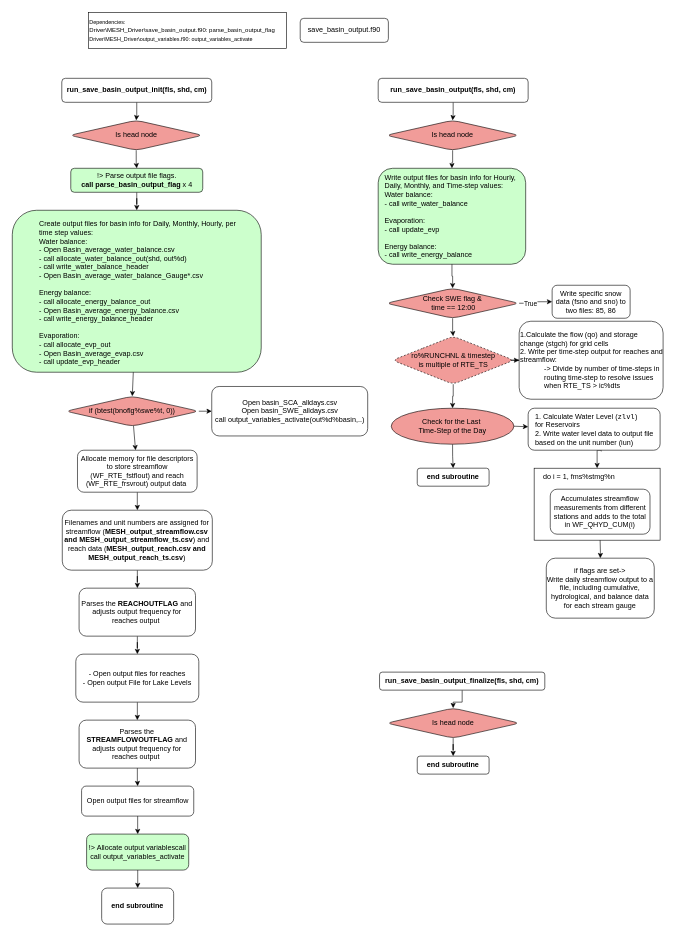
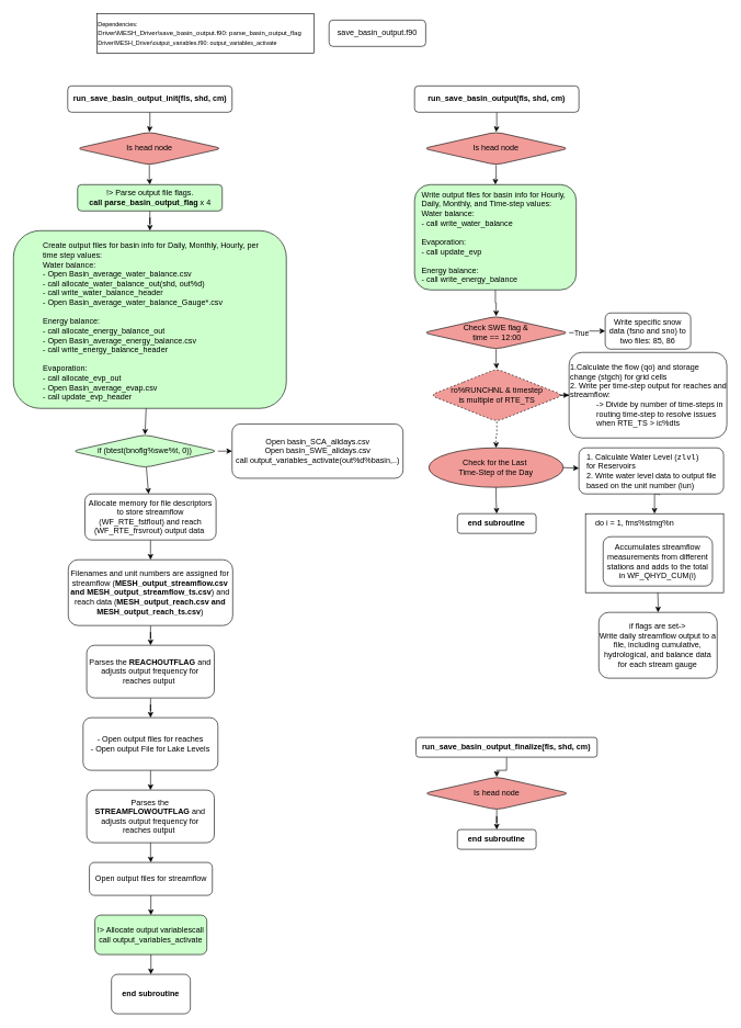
  <mxCell id="0" />
  <mxCell id="1" parent="0" />
  <mxCell id="2" style="edgeStyle=orthogonalEdgeStyle;rounded=0;orthogonalLoop=1;jettySize=auto;html=1;exitX=0.5;exitY=1;exitDx=0;exitDy=0;" parent="1" source="3" target="6" edge="1"><mxGeometry relative="1" as="geometry" /></mxCell>
  <mxCell id="3" value="run_save_basin_output_init(fls, shd, cm)" style="rounded=1;whiteSpace=wrap;html=1;fontStyle=1" parent="1" vertex="1"><mxGeometry x="102.5" y="130" width="250" height="40" as="geometry" /></mxCell>
  <mxCell id="4" value="&lt;div&gt;&lt;font style=&quot;font-size: 9px;&quot;&gt;Dependencies:&lt;/font&gt;&lt;/div&gt;&lt;div&gt;&lt;font style=&quot;&quot;&gt;&lt;font size=&quot;1&quot;&gt;Driver\MESH_Driver\save_basin_output.f90: parse_basin_output_flag&lt;/font&gt;&lt;br&gt;&lt;/font&gt;&lt;/div&gt;&lt;div&gt;&lt;font style=&quot;font-size: 9px;&quot;&gt;Driver\MESH_Driver\output_variables.f90: output_variables_activate&lt;/font&gt;&lt;br&gt;&lt;/div&gt;" style="rounded=0;whiteSpace=wrap;html=1;align=left;" parent="1" vertex="1"><mxGeometry x="147" y="20" width="330" height="60" as="geometry" /></mxCell>
  <mxCell id="5" style="edgeStyle=orthogonalEdgeStyle;rounded=0;orthogonalLoop=1;jettySize=auto;html=1;exitX=0.5;exitY=1;exitDx=0;exitDy=0;" parent="1" source="6" target="8" edge="1"><mxGeometry relative="1" as="geometry" /></mxCell>
  <mxCell id="6" value="&lt;span style=&quot;font-weight: normal;&quot;&gt;Is head node&lt;/span&gt;" style="rhombus;whiteSpace=wrap;html=1;rounded=1;fontStyle=1;fillColor=#F19C99;" parent="1" vertex="1"><mxGeometry x="115.69" y="200" width="221.81" height="50" as="geometry" /></mxCell>
  <mxCell id="7" value="" style="edgeStyle=orthogonalEdgeStyle;rounded=0;orthogonalLoop=1;jettySize=auto;html=1;exitX=0.5;exitY=1;exitDx=0;exitDy=0;" parent="1" source="8" target="10" edge="1"><mxGeometry relative="1" as="geometry"><mxPoint x="222.5" y="340" as="sourcePoint" /></mxGeometry></mxCell>
  <mxCell id="8" value="&lt;span style=&quot;font-weight: normal;&quot;&gt;!&amp;gt; Parse output file flags.&lt;/span&gt;&lt;div&gt;call parse_basin_output_flag&amp;nbsp;&lt;span style=&quot;font-weight: 400; background-color: initial;&quot;&gt;x 4&lt;/span&gt;&lt;br&gt;&lt;/div&gt;" style="rounded=1;whiteSpace=wrap;html=1;fontStyle=1;fillColor=#CCFFCC;" parent="1" vertex="1"><mxGeometry x="117.5" y="280" width="220" height="40" as="geometry" /></mxCell>
  <mxCell id="9" value="" style="group" parent="1" vertex="1" connectable="0"><mxGeometry x="20" y="350" width="415" height="270" as="geometry" /></mxCell>
  <mxCell id="10" value="&lt;div&gt;&lt;div style=&quot;text-align: left;&quot;&gt;&lt;br&gt;&lt;/div&gt;&lt;/div&gt;" style="whiteSpace=wrap;html=1;fillColor=#CCFFCC;rounded=1;fontStyle=1;" parent="9" vertex="1"><mxGeometry width="415" height="270" as="geometry" /></mxCell>
  <mxCell id="11" value="&lt;div&gt;Create output files for basin info for Daily, Monthly, Hourly, per time step values:&lt;/div&gt;&lt;div&gt;Water balance:&lt;/div&gt;&lt;div&gt;- Open Basin_average_water_balance.csv&lt;/div&gt;&lt;div&gt;- call allocate_water_balance_out(shd, out%d)&lt;/div&gt;&lt;div&gt;&lt;span style=&quot;background-color: initial;&quot;&gt;- call write_water_balance_header&lt;/span&gt;&lt;br&gt;&lt;/div&gt;&lt;div&gt;- Open Basin_average_water_balance_Gauge*.csv&lt;span style=&quot;background-color: initial;&quot;&gt;&lt;br&gt;&lt;/span&gt;&lt;/div&gt;&lt;div&gt;&lt;br&gt;&lt;/div&gt;&lt;div&gt;Energy balance:&lt;/div&gt;&lt;div&gt;- call allocate_energy_balance_out&lt;/div&gt;&lt;div&gt;- Open Basin_average_energy_balance.csv&lt;br&gt;&lt;/div&gt;&lt;div&gt;- call write_energy_balance_header&lt;/div&gt;&lt;div&gt;&lt;br&gt;&lt;/div&gt;&lt;div&gt;Evaporation:&lt;/div&gt;&lt;div&gt;- call allocate_evp_out&lt;br&gt;&lt;/div&gt;&lt;div&gt;- Open Basin_average_evap.csv&lt;br&gt;&lt;/div&gt;&lt;div&gt;- call update_evp_header&lt;/div&gt;&lt;div&gt;&lt;br&gt;&lt;/div&gt;" style="text;html=1;align=left;verticalAlign=middle;whiteSpace=wrap;rounded=0;" parent="9" vertex="1"><mxGeometry x="43" y="30" width="337" height="230" as="geometry" /></mxCell>
  <mxCell id="12" value="Open&amp;nbsp;basin_SCA_alldays.csv&lt;div&gt;Open&amp;nbsp;basin_SWE_alldays.csv&lt;br&gt;call output_variables_activate(out%d%basin,..)&lt;br&gt;&lt;/div&gt;" style="rounded=1;whiteSpace=wrap;html=1;" parent="1" vertex="1"><mxGeometry x="352.5" y="643.75" width="260" height="82.5" as="geometry" /></mxCell>
  <mxCell id="13" style="edgeStyle=orthogonalEdgeStyle;rounded=0;orthogonalLoop=1;jettySize=auto;html=1;exitX=1;exitY=0.5;exitDx=0;exitDy=0;entryX=0;entryY=0.5;entryDx=0;entryDy=0;" parent="1" source="15" target="12" edge="1"><mxGeometry relative="1" as="geometry" /></mxCell>
  <mxCell id="14" value="" style="rounded=0;orthogonalLoop=1;jettySize=auto;html=1;" parent="1" source="15" target="18" edge="1"><mxGeometry relative="1" as="geometry" /></mxCell>
- <mxCell id="15" value="&lt;span style=&quot;font-weight: 400;&quot;&gt;if (btest(bnoflg%swe%t, 0))&lt;/span&gt;" style="rhombus;whiteSpace=wrap;html=1;rounded=1;fontStyle=1;fillColor=#F19C99;" parent="1" vertex="1"><mxGeometry x="109.12" y="660" width="221.81" height="50" as="geometry" /></mxCell>
+ <mxCell id="15" value="&lt;span style=&quot;font-weight: 400;&quot;&gt;if (btest(bnoflg%swe%t, 0))&lt;/span&gt;" style="rhombus;whiteSpace=wrap;html=1;rounded=1;fontStyle=1;fillColor=#ccffcc;" parent="1" vertex="1"><mxGeometry x="109.12" y="660" width="221.81" height="50" as="geometry" /></mxCell>
  <mxCell id="16" style="rounded=0;orthogonalLoop=1;jettySize=auto;html=1;entryX=0.5;entryY=0;entryDx=0;entryDy=0;" parent="1" source="10" target="15" edge="1"><mxGeometry relative="1" as="geometry" /></mxCell>
  <mxCell id="17" value="" style="edgeStyle=orthogonalEdgeStyle;rounded=0;orthogonalLoop=1;jettySize=auto;html=1;" parent="1" source="18" target="20" edge="1"><mxGeometry relative="1" as="geometry" /></mxCell>
  <mxCell id="18" value="&lt;div&gt;&lt;span style=&quot;font-weight: 400;&quot;&gt;Allocate memory for file descriptors to store streamflow (&lt;/span&gt;&lt;span style=&quot;background-color: initial; font-weight: 400;&quot;&gt;WF_RTE_fstflout)&amp;nbsp;&lt;/span&gt;&lt;span style=&quot;font-weight: 400; background-color: initial;&quot;&gt;and reach (&lt;/span&gt;&lt;span style=&quot;background-color: initial; font-weight: 400;&quot;&gt;WF_RTE_frsvrout)&lt;/span&gt;&lt;span style=&quot;background-color: initial; font-weight: 400;&quot;&gt;&amp;nbsp;output data&amp;nbsp;&lt;/span&gt;&lt;/div&gt;" style="whiteSpace=wrap;html=1;fillColor=#FFFFFF;rounded=1;fontStyle=1;" parent="1" vertex="1"><mxGeometry x="128.69" y="750" width="199.43" height="70" as="geometry" /></mxCell>
  <mxCell id="19" value="" style="edgeStyle=orthogonalEdgeStyle;rounded=0;orthogonalLoop=1;jettySize=auto;html=1;" parent="1" source="20" target="22" edge="1"><mxGeometry relative="1" as="geometry" /></mxCell>
  <mxCell id="20" value="&lt;span style=&quot;font-weight: normal;&quot;&gt;Filenames and unit numbers are assigned for streamflow (&lt;/span&gt;MESH_output_streamflow.csv and MESH_output_streamflow_ts.csv&lt;span style=&quot;font-weight: normal;&quot;&gt;) and reach data (&lt;/span&gt;MESH_output_reach.csv and MESH_output_reach_ts.csv&lt;span style=&quot;font-weight: normal;&quot;&gt;)&lt;/span&gt;" style="whiteSpace=wrap;html=1;fillColor=#FFFFFF;rounded=1;fontStyle=1;" parent="1" vertex="1"><mxGeometry x="103.35" y="850" width="250.12" height="100" as="geometry" /></mxCell>
  <mxCell id="21" value="" style="edgeStyle=orthogonalEdgeStyle;rounded=0;orthogonalLoop=1;jettySize=auto;html=1;" parent="1" source="22" target="24" edge="1"><mxGeometry relative="1" as="geometry" /></mxCell>
  <mxCell id="22" value="&lt;span style=&quot;font-weight: normal;&quot;&gt;Parses the&lt;/span&gt; REACHOUTFLAG &lt;span style=&quot;font-weight: normal;&quot;&gt;and adjusts output frequency for reaches output&amp;nbsp;&lt;/span&gt;" style="whiteSpace=wrap;html=1;fillColor=#FFFFFF;rounded=1;fontStyle=1;" parent="1" vertex="1"><mxGeometry x="131.36" y="980" width="194.09" height="80" as="geometry" /></mxCell>
  <mxCell id="23" style="edgeStyle=orthogonalEdgeStyle;rounded=0;orthogonalLoop=1;jettySize=auto;html=1;entryX=0.5;entryY=0;entryDx=0;entryDy=0;" parent="1" source="24" target="26" edge="1"><mxGeometry relative="1" as="geometry" /></mxCell>
  <mxCell id="24" value="&lt;span style=&quot;font-weight: normal;&quot;&gt;- Open output files for reaches&lt;/span&gt;&lt;div&gt;&lt;span style=&quot;font-weight: 400;&quot;&gt;- Open output File for Lake Levels&lt;/span&gt;&lt;br&gt;&lt;/div&gt;" style="whiteSpace=wrap;html=1;fillColor=#FFFFFF;rounded=1;fontStyle=1;" parent="1" vertex="1"><mxGeometry x="125.88" y="1090" width="205.05" height="80" as="geometry" /></mxCell>
  <mxCell id="25" style="edgeStyle=orthogonalEdgeStyle;rounded=0;orthogonalLoop=1;jettySize=auto;html=1;entryX=0.5;entryY=0;entryDx=0;entryDy=0;" parent="1" source="26" target="28" edge="1"><mxGeometry relative="1" as="geometry" /></mxCell>
  <mxCell id="26" value="&lt;span style=&quot;font-weight: normal;&quot;&gt;Parses the&lt;/span&gt; STREAMFLOWOUTFLAG&amp;nbsp;&lt;span style=&quot;font-weight: normal;&quot;&gt;and adjusts output frequency for reaches output&amp;nbsp;&lt;/span&gt;" style="whiteSpace=wrap;html=1;fillColor=#FFFFFF;rounded=1;fontStyle=1;" parent="1" vertex="1"><mxGeometry x="131.36" y="1200" width="194.09" height="80" as="geometry" /></mxCell>
  <mxCell id="27" value="" style="edgeStyle=orthogonalEdgeStyle;rounded=0;orthogonalLoop=1;jettySize=auto;html=1;" parent="1" source="28" target="30" edge="1"><mxGeometry relative="1" as="geometry" /></mxCell>
  <mxCell id="28" value="&lt;span style=&quot;font-weight: normal;&quot;&gt;Open output files for streamflow&lt;/span&gt;" style="whiteSpace=wrap;html=1;fillColor=#FFFFFF;rounded=1;fontStyle=1;" parent="1" vertex="1"><mxGeometry x="135.5" y="1310" width="187" height="50" as="geometry" /></mxCell>
  <mxCell id="29" value="" style="edgeStyle=orthogonalEdgeStyle;rounded=0;orthogonalLoop=1;jettySize=auto;html=1;" parent="1" source="30" target="31" edge="1"><mxGeometry relative="1" as="geometry" /></mxCell>
  <mxCell id="30" value="&lt;div&gt;&lt;span style=&quot;background-color: initial; font-weight: 400;&quot;&gt;!&amp;gt; Allocate output variables&lt;/span&gt;&lt;span style=&quot;background-color: initial; font-weight: normal;&quot;&gt;call call output_variables_activate&lt;/span&gt;&lt;br&gt;&lt;/div&gt;" style="whiteSpace=wrap;html=1;fillColor=#CCFFCC;rounded=1;fontStyle=1;" parent="1" vertex="1"><mxGeometry x="143.87" y="1390" width="170.25" height="60" as="geometry" /></mxCell>
  <mxCell id="31" value="end subroutine" style="whiteSpace=wrap;html=1;fillColor=#FFFFFF;rounded=1;fontStyle=1;" parent="1" vertex="1"><mxGeometry x="169.005" y="1480" width="120" height="60" as="geometry" /></mxCell>
  <mxCell id="32" value="save_basin_output.f90" style="rounded=1;whiteSpace=wrap;html=1;fillColor=#ffffff;" parent="1" vertex="1"><mxGeometry x="500" y="30" width="147" height="40" as="geometry" /></mxCell>
  <mxCell id="33" style="edgeStyle=orthogonalEdgeStyle;rounded=0;orthogonalLoop=1;jettySize=auto;html=1;exitX=0.5;exitY=1;exitDx=0;exitDy=0;" parent="1" source="34" target="36" edge="1"><mxGeometry relative="1" as="geometry" /></mxCell>
  <mxCell id="34" value="run_save_basin_output(fls, shd, cm)" style="rounded=1;whiteSpace=wrap;html=1;fontStyle=1" parent="1" vertex="1"><mxGeometry x="630" y="130" width="250" height="40" as="geometry" /></mxCell>
  <mxCell id="35" value="" style="edgeStyle=orthogonalEdgeStyle;rounded=0;orthogonalLoop=1;jettySize=auto;html=1;entryX=0.5;entryY=0;entryDx=0;entryDy=0;" parent="1" source="36" target="38" edge="1"><mxGeometry relative="1" as="geometry"><mxPoint x="755" y="280" as="targetPoint" /></mxGeometry></mxCell>
  <mxCell id="36" value="&lt;span style=&quot;font-weight: normal;&quot;&gt;Is head node&lt;/span&gt;" style="rhombus;whiteSpace=wrap;html=1;rounded=1;fontStyle=1;fillColor=#F19C99;" parent="1" vertex="1"><mxGeometry x="643.19" y="200" width="221.81" height="50" as="geometry" /></mxCell>
  <mxCell id="37" value="" style="group;fillColor=#FFFFFF;" parent="1" vertex="1" connectable="0"><mxGeometry x="630" y="280" width="245.9" height="160" as="geometry" /></mxCell>
  <mxCell id="38" value="&lt;div&gt;&lt;br&gt;&lt;/div&gt;" style="rounded=1;whiteSpace=wrap;html=1;fontStyle=1;fillColor=#CCFFCC;" parent="37" vertex="1"><mxGeometry width="245.9" height="160" as="geometry" /></mxCell>
  <mxCell id="39" value="&lt;div&gt;Write output files for basin info for&amp;nbsp;&lt;span style=&quot;background-color: initial;&quot;&gt;Hourly,&amp;nbsp;&lt;/span&gt;&lt;/div&gt;&lt;div&gt;&lt;span style=&quot;background-color: initial;&quot;&gt;Daily, Monthly, and Time-step values:&lt;/span&gt;&lt;/div&gt;&lt;div&gt;Water balance:&lt;/div&gt;&lt;div&gt;- call write_water_balance&lt;/div&gt;&lt;div&gt;&lt;br&gt;&lt;/div&gt;&lt;div&gt;&lt;div&gt;Evaporation:&lt;/div&gt;&lt;div&gt;- call&amp;nbsp;update_evp&lt;/div&gt;&lt;/div&gt;&lt;div&gt;&lt;br&gt;&lt;/div&gt;&lt;div&gt;Energy balance:&lt;/div&gt;&lt;div&gt;-&amp;nbsp;&lt;span style=&quot;background-color: initial;&quot;&gt;call write_energy_balance&lt;/span&gt;&lt;/div&gt;" style="text;html=1;align=left;verticalAlign=middle;whiteSpace=wrap;rounded=0;" parent="37" vertex="1"><mxGeometry x="8.782" y="9.412" width="228.336" height="141.176" as="geometry" /></mxCell>
  <mxCell id="40" value="" style="edgeStyle=orthogonalEdgeStyle;rounded=0;orthogonalLoop=1;jettySize=auto;html=1;" parent="1" source="43" target="45" edge="1"><mxGeometry relative="1" as="geometry" /></mxCell>
  <mxCell id="41" value="True" style="edgeLabel;html=1;align=center;verticalAlign=middle;resizable=0;points=[];" parent="40" vertex="1" connectable="0"><mxGeometry x="-0.382" relative="1" as="geometry"><mxPoint as="offset" /></mxGeometry></mxCell>
  <mxCell id="42" style="edgeStyle=orthogonalEdgeStyle;rounded=0;orthogonalLoop=1;jettySize=auto;html=1;entryX=0.5;entryY=0;entryDx=0;entryDy=0;" parent="1" source="43" target="48" edge="1"><mxGeometry relative="1" as="geometry" /></mxCell>
  <mxCell id="43" value="&lt;span style=&quot;font-weight: normal;&quot;&gt;Check SWE flag &amp;amp;&lt;/span&gt;&lt;div&gt;&lt;span style=&quot;font-weight: normal;&quot;&gt;&amp;nbsp;time == 12:00&lt;/span&gt;&lt;/div&gt;" style="rhombus;whiteSpace=wrap;html=1;rounded=1;fontStyle=1;fillColor=#F19C99;" parent="1" vertex="1"><mxGeometry x="643.19" y="480" width="221.81" height="50" as="geometry" /></mxCell>
  <mxCell id="44" style="edgeStyle=orthogonalEdgeStyle;rounded=0;orthogonalLoop=1;jettySize=auto;html=1;entryX=0.5;entryY=0;entryDx=0;entryDy=0;" parent="1" source="38" target="43" edge="1"><mxGeometry relative="1" as="geometry" /></mxCell>
  <mxCell id="45" value="&lt;span style=&quot;font-weight: normal;&quot;&gt;Write specific snow data (fsno and sno) to two files: 85, 86&lt;/span&gt;" style="whiteSpace=wrap;html=1;fillColor=#FFFFFF;rounded=1;fontStyle=1;" parent="1" vertex="1"><mxGeometry x="920" y="475" width="130.01" height="55" as="geometry" /></mxCell>
  <mxCell id="46" value="" style="edgeStyle=orthogonalEdgeStyle;rounded=0;orthogonalLoop=1;jettySize=auto;html=1;" parent="1" source="48" target="49" edge="1"><mxGeometry relative="1" as="geometry" /></mxCell>
- <mxCell id="47" value="" style="edgeStyle=orthogonalEdgeStyle;rounded=0;orthogonalLoop=1;jettySize=auto;html=1;" parent="1" source="48" target="52" edge="1"><mxGeometry relative="1" as="geometry" /></mxCell>
+ <mxCell id="47" value="" style="edgeStyle=orthogonalEdgeStyle;rounded=0;orthogonalLoop=1;jettySize=auto;html=1;dashed=1;" parent="1" source="48" target="52" edge="1"><mxGeometry relative="1" as="geometry" /></mxCell>
  <mxCell id="48" value="&lt;span style=&quot;font-weight: 400;&quot;&gt;ro%RUNCHNL &amp;amp;&amp;nbsp;&lt;/span&gt;&lt;span style=&quot;background-color: initial; font-weight: 400;&quot;&gt;timestep&lt;/span&gt;&lt;div&gt;&lt;span style=&quot;background-color: initial; font-weight: 400;&quot;&gt;&amp;nbsp;is multiple of&amp;nbsp;&lt;/span&gt;&lt;span style=&quot;background-color: initial; font-weight: 400;&quot;&gt;RTE_TS&lt;/span&gt;&lt;span style=&quot;background-color: initial; font-weight: 400;&quot;&gt;&amp;nbsp;&lt;/span&gt;&lt;/div&gt;" style="rhombus;whiteSpace=wrap;html=1;rounded=1;fontStyle=1;fillColor=#F19C99;dashed=1;" parent="1" vertex="1"><mxGeometry x="653.75" y="560" width="202.5" height="80" as="geometry" /></mxCell>
  <mxCell id="49" value="&lt;span style=&quot;font-weight: normal;&quot;&gt;1.Calculate the flow (qo) and storage change (stgch) for grid cells&lt;/span&gt;&lt;div&gt;&lt;span style=&quot;font-weight: normal;&quot;&gt;2. &lt;/span&gt;&lt;span style=&quot;font-weight: 400;&quot;&gt;Write per time-step output for reaches and streamflow:&lt;/span&gt;&lt;br&gt;&lt;/div&gt;&lt;blockquote style=&quot;margin: 0 0 0 40px; border: none; padding: 0px;&quot;&gt;&lt;div&gt;&lt;span style=&quot;background-color: initial; font-weight: 400;&quot;&gt;-&amp;gt; Divide by number of time-steps in routing time-step to resolve issues when RTE_TS &amp;gt; ic%dts&lt;/span&gt;&lt;/div&gt;&lt;/blockquote&gt;" style="whiteSpace=wrap;html=1;fillColor=#FFFFFF;rounded=1;fontStyle=1;align=left;" parent="1" vertex="1"><mxGeometry x="865" y="535" width="240" height="130" as="geometry" /></mxCell>
  <mxCell id="50" value="" style="edgeStyle=orthogonalEdgeStyle;rounded=0;orthogonalLoop=1;jettySize=auto;html=1;entryX=0.5;entryY=0;entryDx=0;entryDy=0;exitX=0.533;exitY=1.029;exitDx=0;exitDy=0;exitPerimeter=0;" parent="1" source="55" target="58" edge="1"><mxGeometry relative="1" as="geometry"><Array as="points"><mxPoint x="1002" y="750" /><mxPoint x="995" y="750" /></Array></mxGeometry></mxCell>
  <mxCell id="51" style="edgeStyle=orthogonalEdgeStyle;rounded=0;orthogonalLoop=1;jettySize=auto;html=1;entryX=0.5;entryY=0;entryDx=0;entryDy=0;" parent="1" source="52" target="63" edge="1"><mxGeometry relative="1" as="geometry" /></mxCell>
  <mxCell id="52" value="&lt;span style=&quot;font-weight: 400;&quot;&gt;Check for the Last&amp;nbsp;&lt;/span&gt;&lt;div&gt;&lt;span style=&quot;font-weight: 400;&quot;&gt;Time-Step of the Day&lt;/span&gt;&lt;/div&gt;" style="ellipse;whiteSpace=wrap;html=1;fontStyle=1;fillColor=#F19C99;" parent="1" vertex="1"><mxGeometry x="651.78" y="680" width="204.47" height="60" as="geometry" /></mxCell>
  <mxCell id="53" value="" style="group" parent="1" vertex="1" connectable="0"><mxGeometry x="880" y="680" width="220" height="75" as="geometry" /></mxCell>
  <mxCell id="54" value="" style="whiteSpace=wrap;html=1;fillColor=#FFFFFF;rounded=1;fontStyle=1;" parent="53" vertex="1"><mxGeometry width="220" height="70" as="geometry" /></mxCell>
  <mxCell id="55" value="1. Calculate Water Level (&lt;code&gt;zlvl&lt;/code&gt;) for&amp;nbsp;Reservoirs&lt;div&gt;2. Write water level data to output file based on the unit number (iun)&lt;/div&gt;" style="text;whiteSpace=wrap;html=1;" parent="53" vertex="1"><mxGeometry x="10" width="210" height="70" as="geometry" /></mxCell>
  <mxCell id="56" value="" style="rounded=0;orthogonalLoop=1;jettySize=auto;html=1;exitX=1;exitY=0.5;exitDx=0;exitDy=0;" parent="1" source="52" target="54" edge="1"><mxGeometry relative="1" as="geometry" /></mxCell>
  <mxCell id="57" value="" style="group" parent="1" vertex="1" connectable="0"><mxGeometry x="890" y="780" width="210" height="120" as="geometry" /></mxCell>
  <mxCell id="58" value="" style="rounded=0;whiteSpace=wrap;html=1;" parent="57" vertex="1"><mxGeometry width="210" height="120" as="geometry" /></mxCell>
  <mxCell id="59" value="&lt;span style=&quot;font-weight: normal;&quot;&gt;Accumulates&amp;nbsp;streamflow measurements from different stations and adds to the total in&amp;nbsp;&lt;/span&gt;&lt;span style=&quot;font-weight: 400;&quot;&gt;WF_QHYD_CUM(i)&lt;/span&gt;" style="whiteSpace=wrap;html=1;fillColor=#FFFFFF;rounded=1;fontStyle=1;" parent="57" vertex="1"><mxGeometry x="26.88" y="35" width="166.25" height="75" as="geometry" /></mxCell>
  <mxCell id="60" value="do i = 1, fms%stmg%n" style="text;html=1;align=center;verticalAlign=middle;whiteSpace=wrap;rounded=0;" parent="57" vertex="1"><mxGeometry x="10" y="10" width="130" height="10" as="geometry" /></mxCell>
  <mxCell id="61" value="&lt;span style=&quot;font-weight: normal;&quot;&gt;if flags are set-&amp;gt;&lt;/span&gt;&lt;div&gt;&lt;span style=&quot;font-weight: normal;&quot;&gt;Write daily streamflow output to a file, including cumulative, hydrological, and balance data for each stream gauge&lt;/span&gt;&lt;/div&gt;" style="whiteSpace=wrap;html=1;fillColor=#FFFFFF;rounded=1;fontStyle=1;" parent="1" vertex="1"><mxGeometry x="910.25" y="930" width="180" height="100" as="geometry" /></mxCell>
  <mxCell id="62" value="" style="edgeStyle=orthogonalEdgeStyle;rounded=0;orthogonalLoop=1;jettySize=auto;html=1;" parent="1" target="61" edge="1"><mxGeometry relative="1" as="geometry"><mxPoint x="1000" y="900" as="sourcePoint" /></mxGeometry></mxCell>
  <mxCell id="63" value="end subroutine" style="whiteSpace=wrap;html=1;fillColor=#FFFFFF;rounded=1;fontStyle=1;" parent="1" vertex="1"><mxGeometry x="695.13" y="780" width="119.75" height="30" as="geometry" /></mxCell>
  <mxCell id="64" style="edgeStyle=orthogonalEdgeStyle;rounded=0;orthogonalLoop=1;jettySize=auto;html=1;entryX=0.5;entryY=0;entryDx=0;entryDy=0;" edge="1" parent="1" source="65" target="67"><mxGeometry relative="1" as="geometry" /></mxCell>
  <mxCell id="65" value="run_save_basin_output_finalize(fls, shd, cm)" style="rounded=1;whiteSpace=wrap;html=1;fontStyle=1" vertex="1" parent="1"><mxGeometry x="632.24" y="1120" width="275.53" height="30" as="geometry" /></mxCell>
  <mxCell id="66" style="edgeStyle=orthogonalEdgeStyle;rounded=0;orthogonalLoop=1;jettySize=auto;html=1;entryX=0.5;entryY=0;entryDx=0;entryDy=0;" edge="1" parent="1" source="67" target="68"><mxGeometry relative="1" as="geometry" /></mxCell>
  <mxCell id="67" value="&lt;span style=&quot;font-weight: normal;&quot;&gt;Is head node&lt;/span&gt;" style="rhombus;whiteSpace=wrap;html=1;rounded=1;fontStyle=1;fillColor=#F19C99;" vertex="1" parent="1"><mxGeometry x="644.1" y="1180" width="221.81" height="50" as="geometry" /></mxCell>
  <mxCell id="68" value="end subroutine" style="whiteSpace=wrap;html=1;fillColor=#FFFFFF;rounded=1;fontStyle=1;" vertex="1" parent="1"><mxGeometry x="695.13" y="1260" width="119.75" height="30" as="geometry" /></mxCell>
